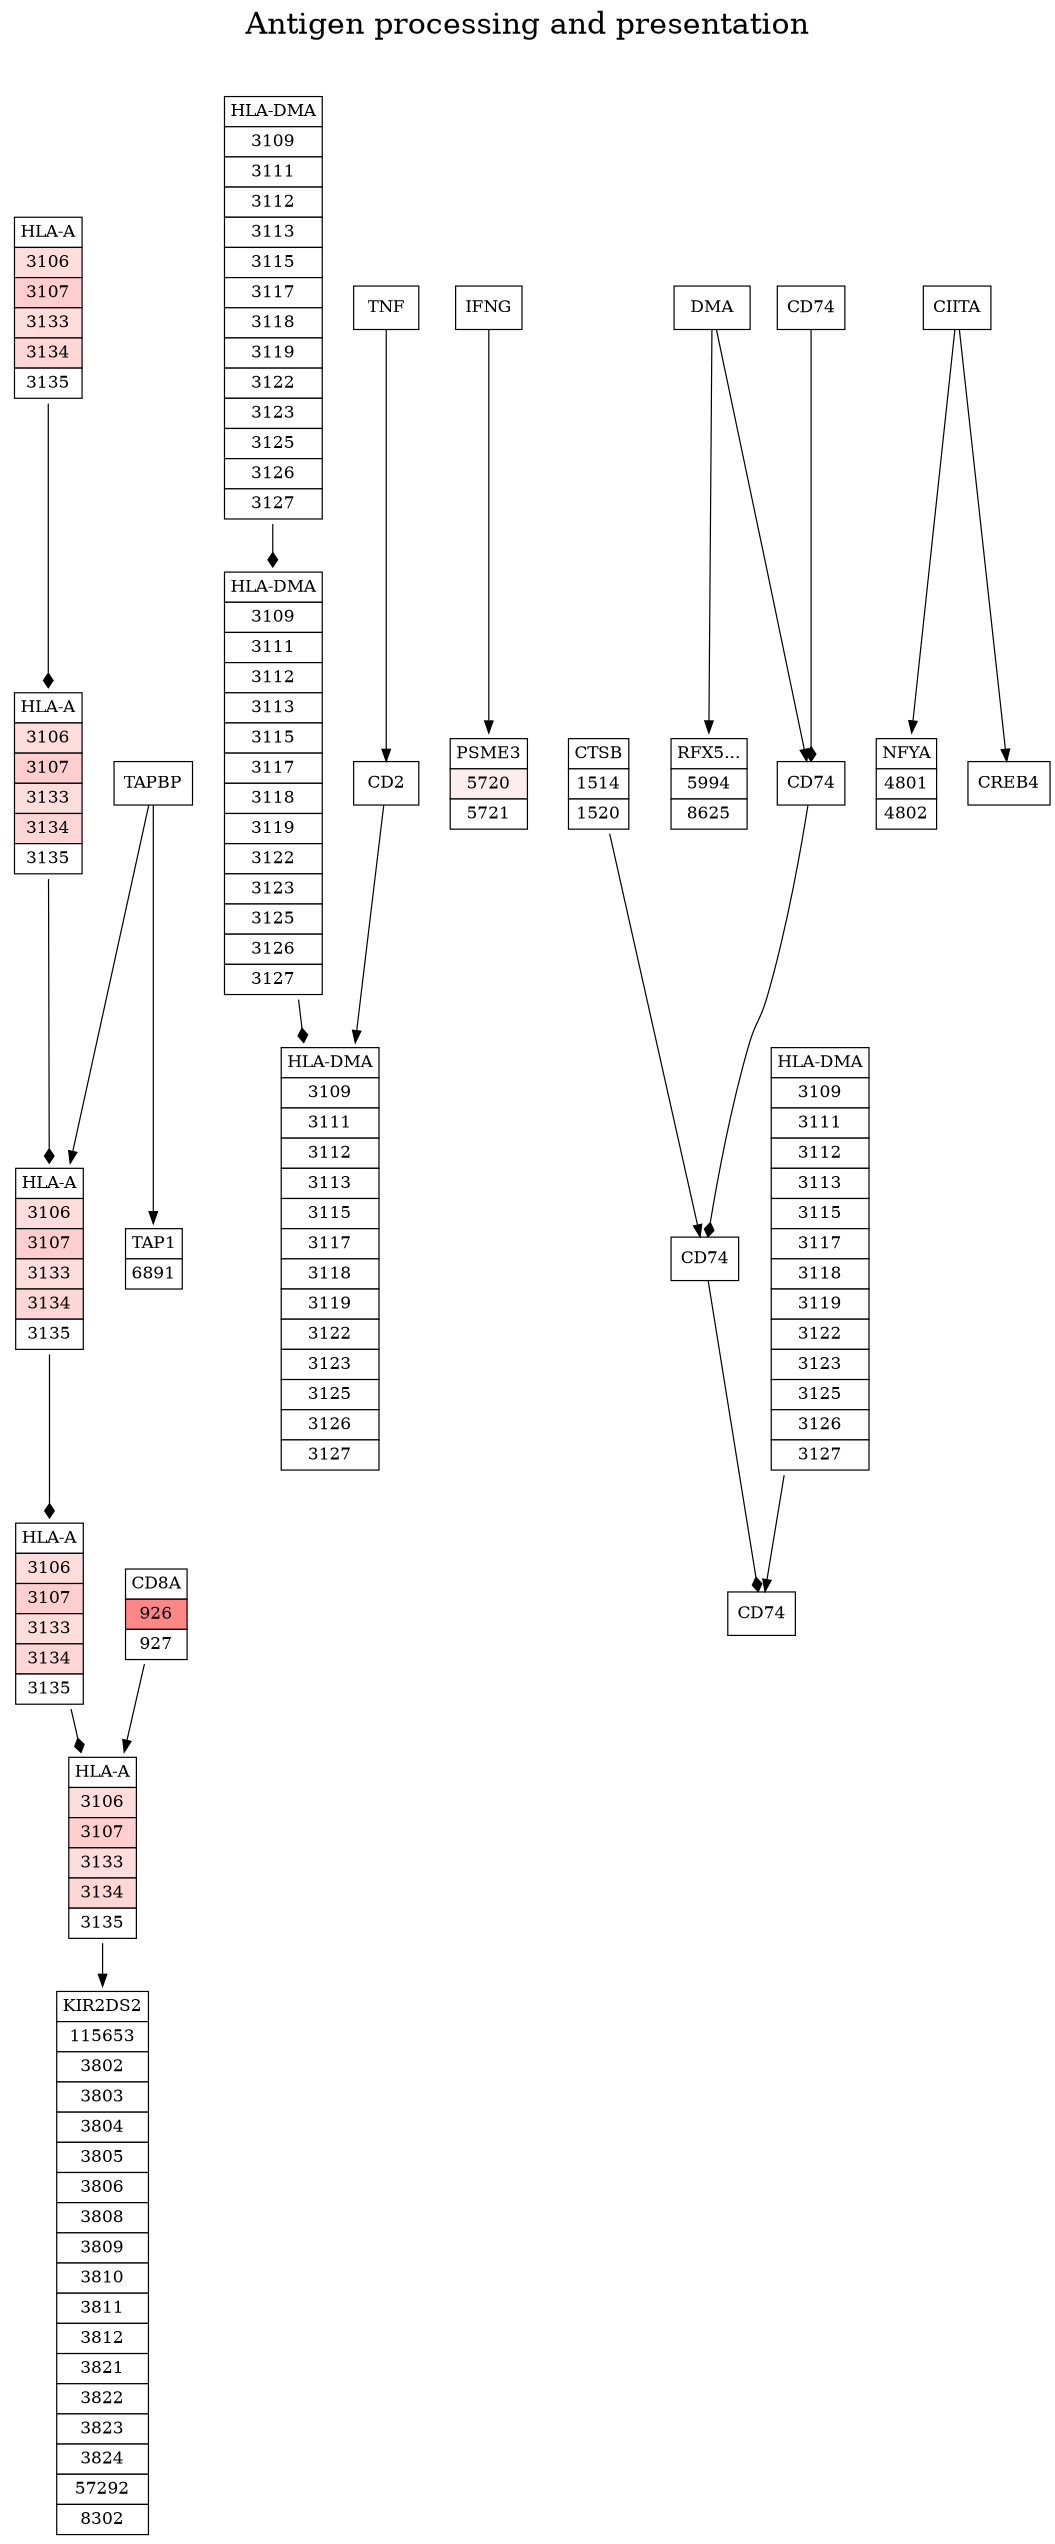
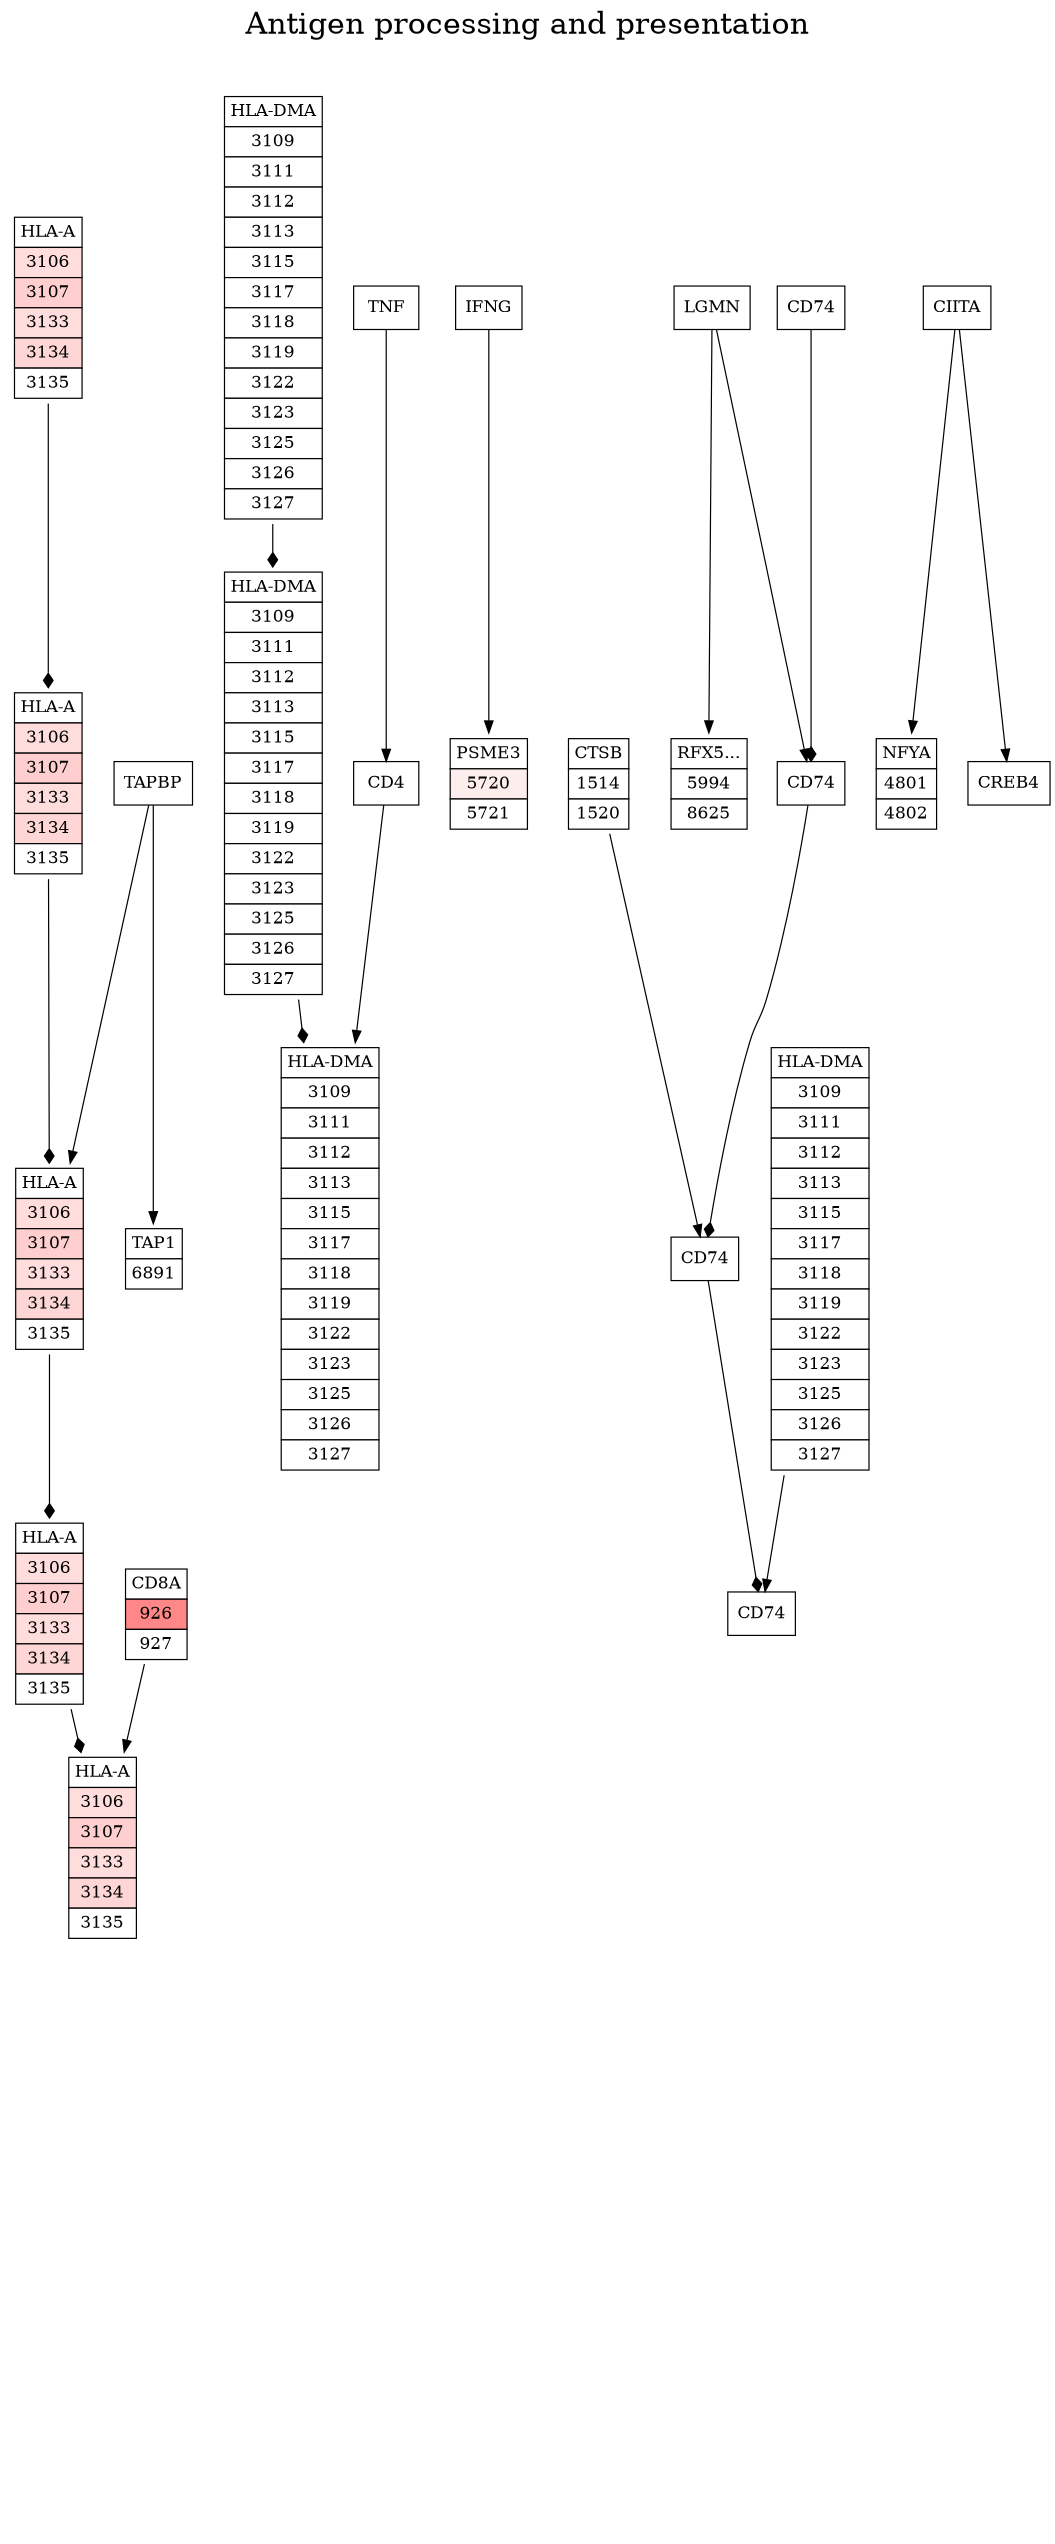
  digraph {
    arrowhead=normal
    bgcolor="#ffffff"
    fontsize=25
    label="Antigen processing and presentation"
    labelloc=t
    rankdir=TB
    splines=normal
    node [color="#000000" fillcolor="#ffffff" shape=plaintext style=filled]
    edge [arrowhead=normal style=solid]
    n1 [label=<<table border="0" cellborder="1" cellspacing="0" cellpadding="4"><tr><td bgcolor="#ffffff">HLA-A</td></tr><tr><td bgcolor="#ffdddd">3106</td></tr><tr><td bgcolor="#ffcece">3107</td></tr><tr><td bgcolor="#ffdddd">3133</td></tr><tr><td bgcolor="#ffd6d6">3134</td></tr><tr><td bgcolor="#ffffff">3135</td></tr></table>>]
    n2 [label=<<table border="0" cellborder="1" cellspacing="0" cellpadding="4"><tr><td bgcolor="#ffffff">HLA-A</td></tr><tr><td bgcolor="#ffdddd">3106</td></tr><tr><td bgcolor="#ffcece">3107</td></tr><tr><td bgcolor="#ffdddd">3133</td></tr><tr><td bgcolor="#ffd6d6">3134</td></tr><tr><td bgcolor="#ffffff">3135</td></tr></table>>]
    n3 [label=<<table border="0" cellborder="1" cellspacing="0" cellpadding="4"><tr><td bgcolor="#ffffff">HLA-A</td></tr><tr><td bgcolor="#ffdddd">3106</td></tr><tr><td bgcolor="#ffcece">3107</td></tr><tr><td bgcolor="#ffdddd">3133</td></tr><tr><td bgcolor="#ffd6d6">3134</td></tr><tr><td bgcolor="#ffffff">3135</td></tr></table>>]
    n4 [label=<<table border="0" cellborder="1" cellspacing="0" cellpadding="4"><tr><td bgcolor="#ffffff">HLA-DMA</td></tr><tr><td bgcolor="#ffffff">3109</td></tr><tr><td bgcolor="#ffffff">3111</td></tr><tr><td bgcolor="#ffffff">3112</td></tr><tr><td bgcolor="#ffffff">3113</td></tr><tr><td bgcolor="#ffffff">3115</td></tr><tr><td bgcolor="#ffffff">3117</td></tr><tr><td bgcolor="#ffffff">3118</td></tr><tr><td bgcolor="#ffffff">3119</td></tr><tr><td bgcolor="#ffffff">3122</td></tr><tr><td bgcolor="#ffffff">3123</td></tr><tr><td bgcolor="#ffffff">3125</td></tr><tr><td bgcolor="#ffffff">3126</td></tr><tr><td bgcolor="#ffffff">3127</td></tr></table>>]
    n5 [label=<<table border="0" cellborder="1" cellspacing="0" cellpadding="4"><tr><td bgcolor="#ffffff">HLA-DMA</td></tr><tr><td bgcolor="#ffffff">3109</td></tr><tr><td bgcolor="#ffffff">3111</td></tr><tr><td bgcolor="#ffffff">3112</td></tr><tr><td bgcolor="#ffffff">3113</td></tr><tr><td bgcolor="#ffffff">3115</td></tr><tr><td bgcolor="#ffffff">3117</td></tr><tr><td bgcolor="#ffffff">3118</td></tr><tr><td bgcolor="#ffffff">3119</td></tr><tr><td bgcolor="#ffffff">3122</td></tr><tr><td bgcolor="#ffffff">3123</td></tr><tr><td bgcolor="#ffffff">3125</td></tr><tr><td bgcolor="#ffffff">3126</td></tr><tr><td bgcolor="#ffffff">3127</td></tr></table>>]
    n6 [label=<<table border="0" cellborder="1" cellspacing="0" cellpadding="4"><tr><td bgcolor="#ffffff">HLA-DMA</td></tr><tr><td bgcolor="#ffffff">3109</td></tr><tr><td bgcolor="#ffffff">3111</td></tr><tr><td bgcolor="#ffffff">3112</td></tr><tr><td bgcolor="#ffffff">3113</td></tr><tr><td bgcolor="#ffffff">3115</td></tr><tr><td bgcolor="#ffffff">3117</td></tr><tr><td bgcolor="#ffffff">3118</td></tr><tr><td bgcolor="#ffffff">3119</td></tr><tr><td bgcolor="#ffffff">3122</td></tr><tr><td bgcolor="#ffffff">3123</td></tr><tr><td bgcolor="#ffffff">3125</td></tr><tr><td bgcolor="#ffffff">3126</td></tr><tr><td bgcolor="#ffffff">3127</td></tr></table>>]
    n7 [label=<<table border="0" cellborder="1" cellspacing="0" cellpadding="4"><tr><td bgcolor="#ffffff">HLA-A</td></tr><tr><td bgcolor="#ffdddd">3106</td></tr><tr><td bgcolor="#ffcece">3107</td></tr><tr><td bgcolor="#ffdddd">3133</td></tr><tr><td bgcolor="#ffd6d6">3134</td></tr><tr><td bgcolor="#ffffff">3135</td></tr></table>>]
-   n8 [label=<<table border="0" cellborder="1" cellspacing="0" cellpadding="4"><tr><td bgcolor="#ffffff">KIR2DS2</td></tr><tr><td bgcolor="#ffffff">115653</td></tr><tr><td bgcolor="#ffffff">3802</td></tr><tr><td bgcolor="#ffffff">3803</td></tr><tr><td bgcolor="#ffffff">3804</td></tr><tr><td bgcolor="#ffffff">3805</td></tr><tr><td bgcolor="#ffffff">3806</td></tr><tr><td bgcolor="#ffffff">3808</td></tr><tr><td bgcolor="#ffffff">3809</td></tr><tr><td bgcolor="#ffffff">3810</td></tr><tr><td bgcolor="#ffffff">3811</td></tr><tr><td bgcolor="#ffffff">3812</td></tr><tr><td bgcolor="#ffffff">3821</td></tr><tr><td bgcolor="#ffffff">3822</td></tr><tr><td bgcolor="#ffffff">3823</td></tr><tr><td bgcolor="#ffffff">3824</td></tr><tr><td bgcolor="#ffffff">57292</td></tr><tr><td bgcolor="#ffffff">8302</td></tr></table>>]
    n9 [label=<<table border="0" cellborder="1" cellspacing="0" cellpadding="4"><tr><td bgcolor="#ffffff">HLA-A</td></tr><tr><td bgcolor="#ffdddd">3106</td></tr><tr><td bgcolor="#ffcece">3107</td></tr><tr><td bgcolor="#ffdddd">3133</td></tr><tr><td bgcolor="#ffd6d6">3134</td></tr><tr><td bgcolor="#ffffff">3135</td></tr></table>>]
    n10 [label=<<table border="0" cellborder="1" cellspacing="0" cellpadding="4"><tr><td bgcolor="#ffffff">TAP1</td></tr><tr><td bgcolor="#ffffff">6891</td></tr></table>>]
    n11 [label=<<table border="0" cellborder="1" cellspacing="0" cellpadding="4"><tr><td bgcolor="#ffffff">PSME3</td></tr><tr><td bgcolor="#feeded">5720</td></tr><tr><td bgcolor="#ffffff">5721</td></tr></table>>]
    n12 [label=TNF shape=rectangle]
-   n13 [label=CD2 shape=rectangle]
+   n13 [label=CD4 shape=rectangle]
    n14 [label=IFNG shape=rectangle]
    n15 [label=CD74 shape=rectangle]
    n16 [label=CD74 shape=rectangle]
    n17 [label=<<table border="0" cellborder="1" cellspacing="0" cellpadding="4"><tr><td bgcolor="#ffffff">HLA-DMA</td></tr><tr><td bgcolor="#ffffff">3109</td></tr><tr><td bgcolor="#ffffff">3111</td></tr><tr><td bgcolor="#ffffff">3112</td></tr><tr><td bgcolor="#ffffff">3113</td></tr><tr><td bgcolor="#ffffff">3115</td></tr><tr><td bgcolor="#ffffff">3117</td></tr><tr><td bgcolor="#ffffff">3118</td></tr><tr><td bgcolor="#ffffff">3119</td></tr><tr><td bgcolor="#ffffff">3122</td></tr><tr><td bgcolor="#ffffff">3123</td></tr><tr><td bgcolor="#ffffff">3125</td></tr><tr><td bgcolor="#ffffff">3126</td></tr><tr><td bgcolor="#ffffff">3127</td></tr></table>>]
    n18 [label=<<table border="0" cellborder="1" cellspacing="0" cellpadding="4"><tr><td bgcolor="#ffffff">NFYA</td></tr><tr><td bgcolor="#ffffff">4801</td></tr><tr><td bgcolor="#ffffff">4802</td></tr></table>>]
    n19 [label=<<table border="0" cellborder="1" cellspacing="0" cellpadding="4"><tr><td bgcolor="#ffffff">RFX5...</td></tr><tr><td bgcolor="#ffffff">5994</td></tr><tr><td bgcolor="#ffffff">8625</td></tr></table>>]
    n20 [label=CREB4 shape=rectangle]
    n21 [label=CIITA shape=rectangle]
    n22 [label=<<table border="0" cellborder="1" cellspacing="0" cellpadding="4"><tr><td bgcolor="#ffffff">CTSB</td></tr><tr><td bgcolor="#ffffff">1514</td></tr><tr><td bgcolor="#ffffff">1520</td></tr></table>>]
-   n23 [label=DMA shape=rectangle]
+   n23 [label=LGMN shape=rectangle]
    n24 [label=CD74 shape=rectangle]
    n25 [label=CD74 shape=rectangle]
    n26 [label=<<table border="0" cellborder="1" cellspacing="0" cellpadding="4"><tr><td bgcolor="#ffffff">CD8A</td></tr><tr><td bgcolor="#ff8787">926</td></tr><tr><td bgcolor="#ffffff">927</td></tr></table>>]
    n27 [label=TAPBP shape=rectangle]
    n1 -> n2 [arrowhead=diamond]
    n2 -> n3 [arrowhead=diamond]
    n3 -> n9 [arrowhead=diamond]
    n4 -> n5 [arrowhead=diamond]
    n5 -> n6 [arrowhead=diamond]
-   n7 -> n8
    n9 -> n7 [arrowhead=diamond]
    n12 -> n13
    n13 -> n6
    n14 -> n11
    n16 -> n15 [arrowhead=diamond]
    n17 -> n15
    n21 -> n18
    n21 -> n20
    n22 -> n16
    n23 -> n19
    n23 -> n24
    n24 -> n16 [arrowhead=diamond]
    n25 -> n24 [arrowhead=diamond]
    n26 -> n7
    n27 -> n3
    n27 -> n10
  }
